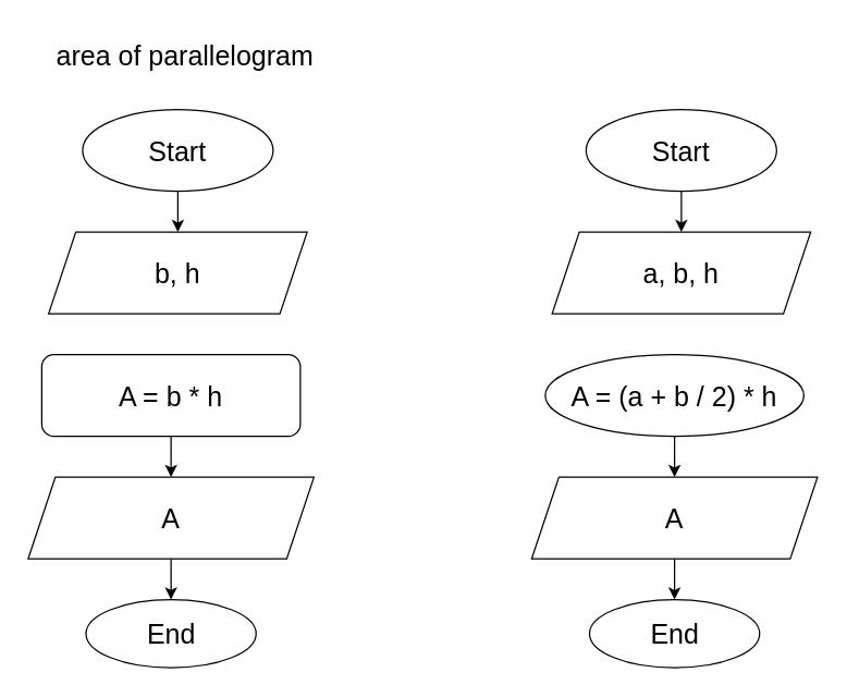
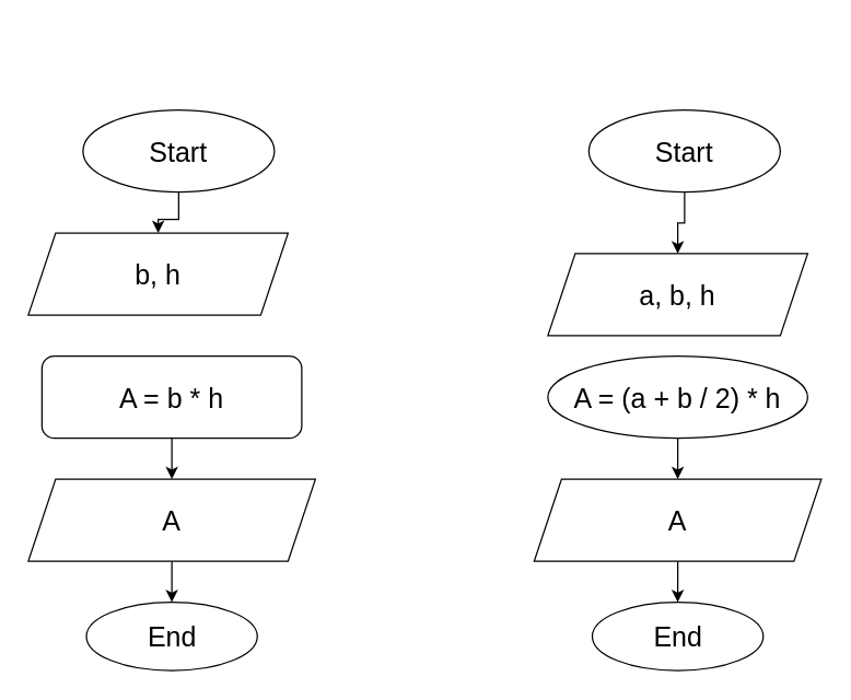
  <mxCell id="0" />
  <mxCell id="1" parent="0" />
  <mxCell id="2" value="" style="edgeStyle=orthogonalEdgeStyle;rounded=0;orthogonalLoop=1;jettySize=auto;html=1;fontSize=20;" edge="1" parent="1" source="3" target="4"><mxGeometry relative="1" as="geometry" /></mxCell>
  <mxCell id="3" value="&lt;font style=&quot;font-size: 20px;&quot;&gt;Start&lt;/font&gt;" style="ellipse;whiteSpace=wrap;html=1;" vertex="1" parent="1"><mxGeometry x="60" y="80" width="140" height="60" as="geometry" /></mxCell>
- <mxCell id="4" value="b, h" style="shape=parallelogram;perimeter=parallelogramPerimeter;whiteSpace=wrap;html=1;fixedSize=1;fontSize=20;" vertex="1" parent="1"><mxGeometry x="35" y="170" width="190" height="60" as="geometry" /></mxCell>
+ <mxCell id="4" value="b, h" style="shape=parallelogram;perimeter=parallelogramPerimeter;whiteSpace=wrap;html=1;fixedSize=1;fontSize=20;" vertex="1" parent="1"><mxGeometry x="20" y="170" width="190" height="60" as="geometry" /></mxCell>
  <mxCell id="5" value="" style="edgeStyle=orthogonalEdgeStyle;rounded=0;orthogonalLoop=1;jettySize=auto;html=1;fontSize=20;" edge="1" parent="1" source="6" target="8"><mxGeometry relative="1" as="geometry" /></mxCell>
  <mxCell id="6" value="A = b * h" style="whiteSpace=wrap;html=1;fontSize=20;rounded=1;" vertex="1" parent="1"><mxGeometry x="30" y="260" width="190" height="60" as="geometry" /></mxCell>
  <mxCell id="7" value="" style="edgeStyle=orthogonalEdgeStyle;rounded=0;orthogonalLoop=1;jettySize=auto;html=1;fontSize=20;" edge="1" parent="1" source="8" target="9"><mxGeometry relative="1" as="geometry" /></mxCell>
  <mxCell id="8" value="A" style="shape=parallelogram;perimeter=parallelogramPerimeter;whiteSpace=wrap;html=1;fixedSize=1;fontSize=20;" vertex="1" parent="1"><mxGeometry x="20" y="350" width="210" height="60" as="geometry" /></mxCell>
  <mxCell id="9" value="End" style="ellipse;whiteSpace=wrap;html=1;fontSize=20;" vertex="1" parent="1"><mxGeometry x="62.5" y="440" width="125" height="50" as="geometry" /></mxCell>
- <mxCell id="10" value="area of parallelogram" style="text;html=1;align=center;verticalAlign=middle;resizable=0;points=[];autosize=1;strokeColor=none;fillColor=none;fontSize=20;" vertex="1" parent="1"><mxGeometry x="30" y="20" width="210" height="40" as="geometry" /></mxCell>
  <mxCell id="11" value="" style="edgeStyle=orthogonalEdgeStyle;rounded=0;orthogonalLoop=1;jettySize=auto;html=1;fontSize=20;" edge="1" parent="1" source="12" target="13"><mxGeometry relative="1" as="geometry" /></mxCell>
  <mxCell id="12" value="&lt;font style=&quot;font-size: 20px;&quot;&gt;Start&lt;/font&gt;" style="ellipse;whiteSpace=wrap;html=1;" vertex="1" parent="1"><mxGeometry x="430" y="80" width="140" height="60" as="geometry" /></mxCell>
- <mxCell id="13" value="a, b, h" style="shape=parallelogram;perimeter=parallelogramPerimeter;whiteSpace=wrap;html=1;fixedSize=1;fontSize=20;" vertex="1" parent="1"><mxGeometry x="405" y="170" width="190" height="60" as="geometry" /></mxCell>
+ <mxCell id="13" value="a, b, h" style="shape=parallelogram;perimeter=parallelogramPerimeter;whiteSpace=wrap;html=1;fixedSize=1;fontSize=20;" vertex="1" parent="1"><mxGeometry x="400" y="185" width="190" height="60" as="geometry" /></mxCell>
  <mxCell id="14" value="" style="edgeStyle=orthogonalEdgeStyle;rounded=0;orthogonalLoop=1;jettySize=auto;html=1;fontSize=20;" edge="1" parent="1" source="15" target="17"><mxGeometry relative="1" as="geometry" /></mxCell>
  <mxCell id="15" value="A = (a + b / 2) * h" style="ellipse;whiteSpace=wrap;html=1;fontSize=20;" vertex="1" parent="1"><mxGeometry x="400" y="260" width="190" height="60" as="geometry" /></mxCell>
  <mxCell id="16" value="" style="edgeStyle=orthogonalEdgeStyle;rounded=0;orthogonalLoop=1;jettySize=auto;html=1;fontSize=20;" edge="1" parent="1" source="17" target="18"><mxGeometry relative="1" as="geometry" /></mxCell>
  <mxCell id="17" value="A" style="shape=parallelogram;perimeter=parallelogramPerimeter;whiteSpace=wrap;html=1;fixedSize=1;fontSize=20;" vertex="1" parent="1"><mxGeometry x="390" y="350" width="210" height="60" as="geometry" /></mxCell>
  <mxCell id="18" value="End" style="ellipse;whiteSpace=wrap;html=1;fontSize=20;" vertex="1" parent="1"><mxGeometry x="432.5" y="440" width="125" height="50" as="geometry" /></mxCell>
